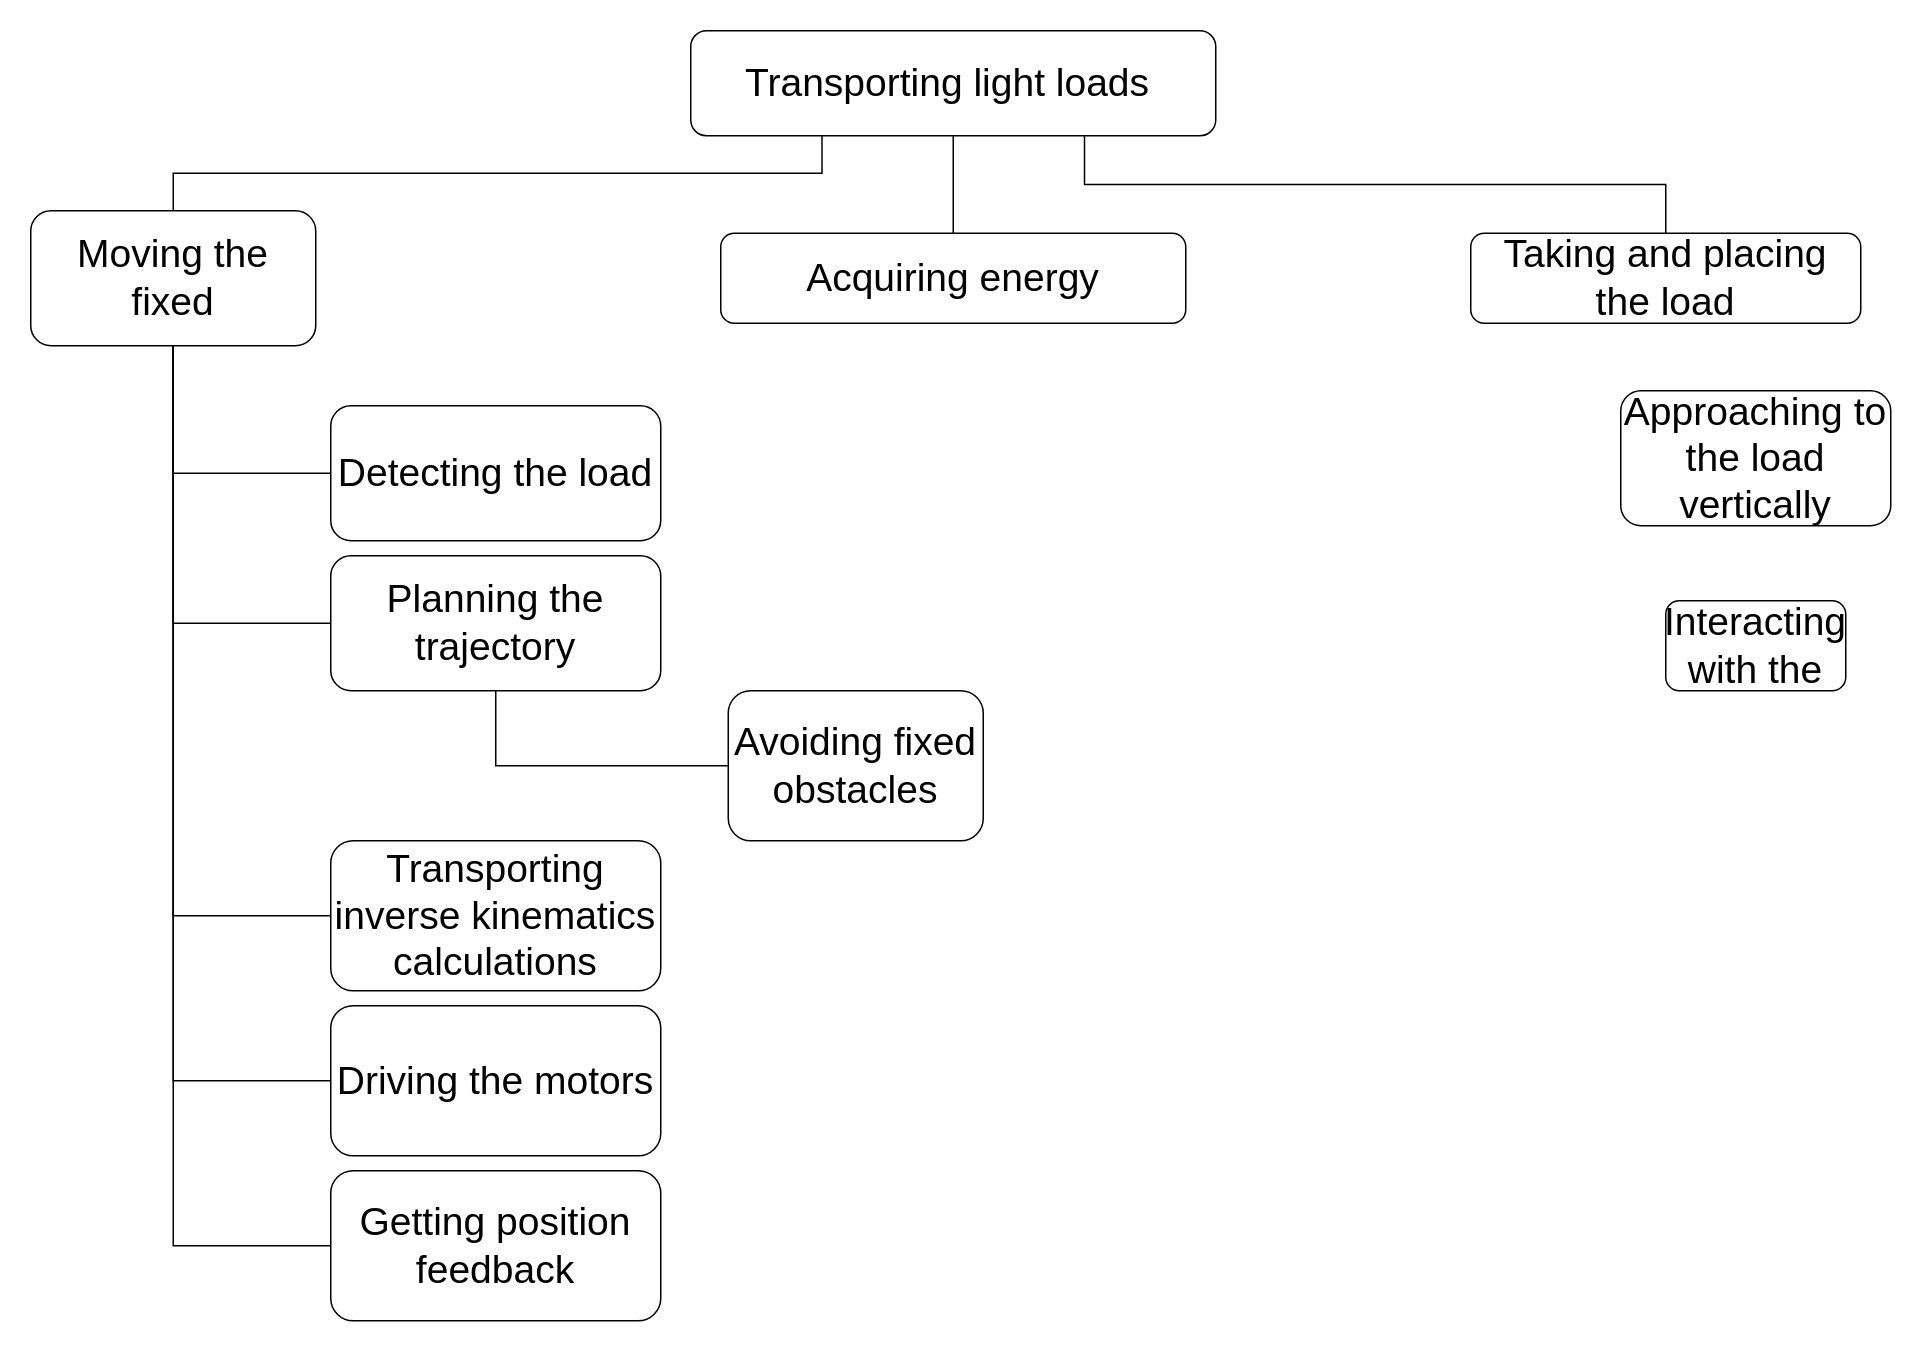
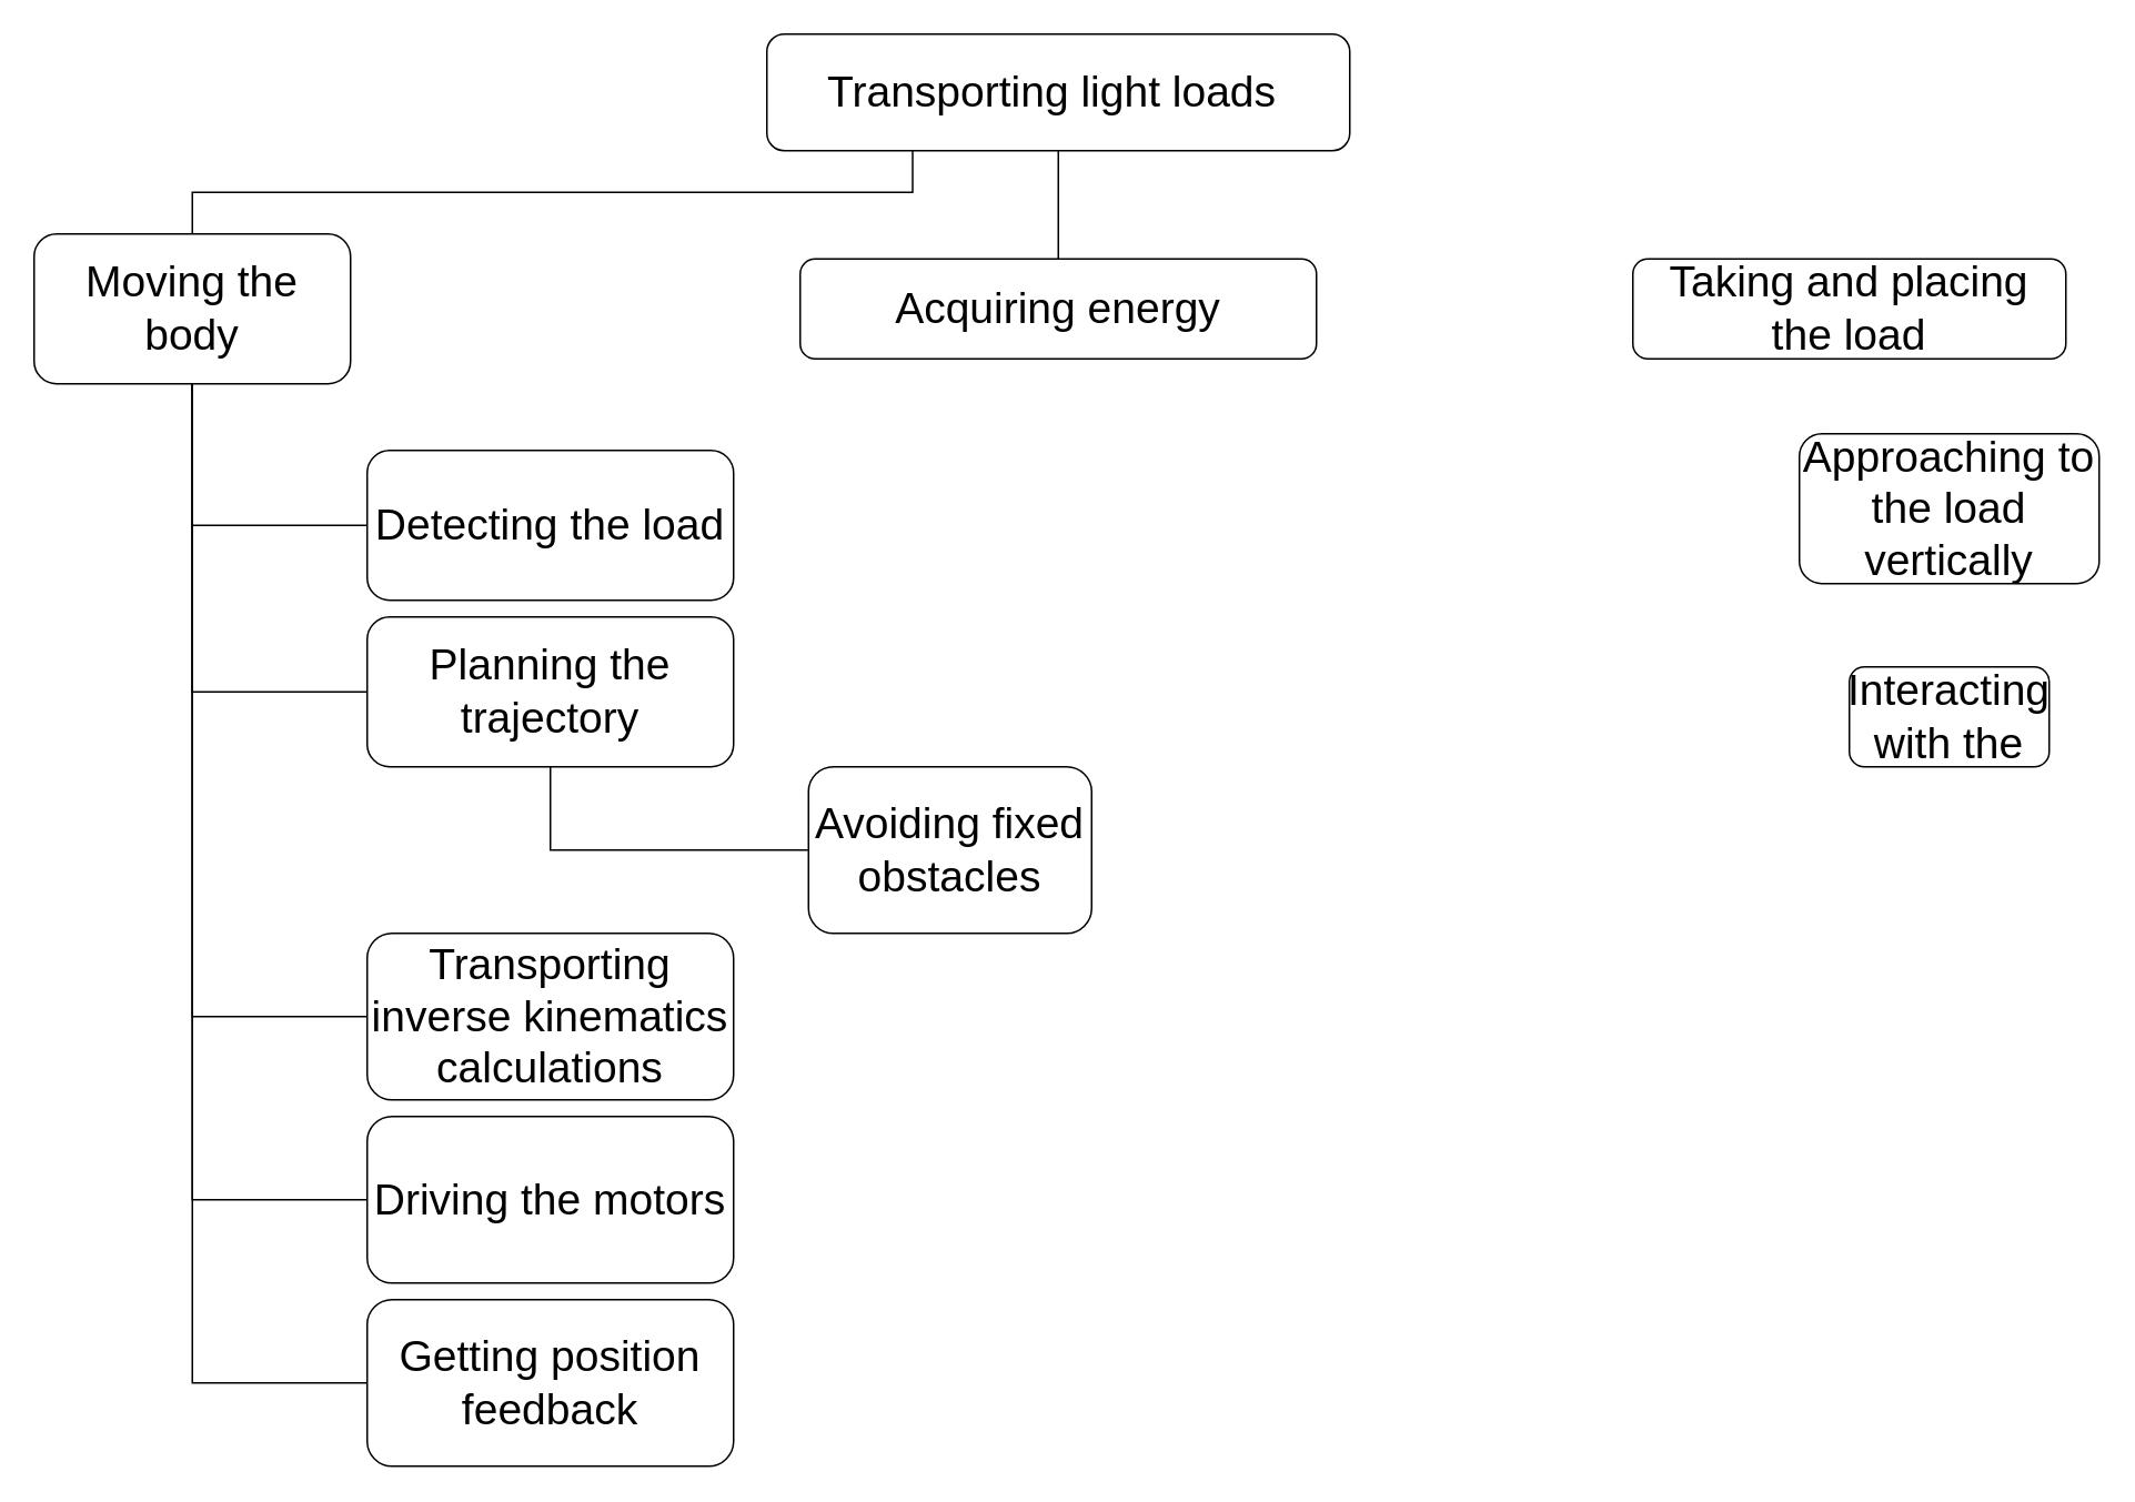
  <mxCell id="0" />
  <mxCell id="1" parent="0" />
  <mxCell id="2" style="edgeStyle=orthogonalEdgeStyle;rounded=0;orthogonalLoop=1;jettySize=auto;html=1;exitX=0.5;exitY=1;exitDx=0;exitDy=0;entryX=0;entryY=0.5;entryDx=0;entryDy=0;endArrow=none;endFill=0;" edge="1" parent="1" source="7" target="13"><mxGeometry relative="1" as="geometry" /></mxCell>
  <mxCell id="3" style="edgeStyle=orthogonalEdgeStyle;rounded=0;orthogonalLoop=1;jettySize=auto;html=1;exitX=0.5;exitY=1;exitDx=0;exitDy=0;entryX=0;entryY=0.5;entryDx=0;entryDy=0;endArrow=none;endFill=0;" edge="1" parent="1" source="7" target="15"><mxGeometry relative="1" as="geometry" /></mxCell>
  <mxCell id="4" style="edgeStyle=orthogonalEdgeStyle;rounded=0;orthogonalLoop=1;jettySize=auto;html=1;exitX=0.5;exitY=1;exitDx=0;exitDy=0;entryX=0;entryY=0.5;entryDx=0;entryDy=0;endArrow=none;endFill=0;" edge="1" parent="1" source="7" target="16"><mxGeometry relative="1" as="geometry" /></mxCell>
  <mxCell id="5" style="edgeStyle=orthogonalEdgeStyle;rounded=0;orthogonalLoop=1;jettySize=auto;html=1;exitX=0.5;exitY=1;exitDx=0;exitDy=0;entryX=0;entryY=0.5;entryDx=0;entryDy=0;endArrow=none;endFill=0;" edge="1" parent="1" source="7" target="17"><mxGeometry relative="1" as="geometry" /></mxCell>
  <mxCell id="6" style="edgeStyle=orthogonalEdgeStyle;rounded=0;orthogonalLoop=1;jettySize=auto;html=1;exitX=0.5;exitY=1;exitDx=0;exitDy=0;entryX=0;entryY=0.5;entryDx=0;entryDy=0;endArrow=none;endFill=0;" edge="1" parent="1" source="7" target="18"><mxGeometry relative="1" as="geometry" /></mxCell>
- <mxCell id="7" value="&lt;span style=&quot;font-size: 26px ; white-space: normal&quot;&gt;Moving the fixed&lt;/span&gt;" style="rounded=1;whiteSpace=wrap;html=1;" vertex="1" parent="1"><mxGeometry x="20" y="140" width="190" height="90" as="geometry" /></mxCell>
+ <mxCell id="7" value="&lt;span style=&quot;font-size: 26px ; white-space: normal&quot;&gt;Moving the body&lt;/span&gt;" style="rounded=1;whiteSpace=wrap;html=1;" vertex="1" parent="1"><mxGeometry x="20" y="140" width="190" height="90" as="geometry" /></mxCell>
  <mxCell id="8" style="edgeStyle=orthogonalEdgeStyle;rounded=0;orthogonalLoop=1;jettySize=auto;html=1;exitX=0.25;exitY=1;exitDx=0;exitDy=0;entryX=0.5;entryY=0;entryDx=0;entryDy=0;endArrow=none;endFill=0;" edge="1" parent="1" source="11" target="7"><mxGeometry relative="1" as="geometry" /></mxCell>
  <mxCell id="9" style="edgeStyle=orthogonalEdgeStyle;rounded=0;orthogonalLoop=1;jettySize=auto;html=1;exitX=0.5;exitY=1;exitDx=0;exitDy=0;entryX=0.5;entryY=0;entryDx=0;entryDy=0;endArrow=none;endFill=0;" edge="1" parent="1" source="11" target="20"><mxGeometry relative="1" as="geometry" /></mxCell>
- <mxCell id="10" style="edgeStyle=orthogonalEdgeStyle;rounded=0;orthogonalLoop=1;jettySize=auto;html=1;exitX=0.75;exitY=1;exitDx=0;exitDy=0;entryX=0.5;entryY=0;entryDx=0;entryDy=0;endArrow=none;endFill=0;" edge="1" parent="1" source="11" target="12"><mxGeometry relative="1" as="geometry" /></mxCell>
  <mxCell id="11" value="&lt;span style=&quot;font-size: 26px ; white-space: normal&quot;&gt;Transporting light loads&amp;nbsp;&lt;/span&gt;" style="rounded=1;whiteSpace=wrap;html=1;" vertex="1" parent="1"><mxGeometry x="460" y="20" width="350" height="70" as="geometry" /></mxCell>
  <mxCell id="12" value="&lt;font style=&quot;font-size: 26px&quot;&gt;Taking and placing the load&lt;/font&gt;" style="rounded=1;whiteSpace=wrap;html=1;" vertex="1" parent="1"><mxGeometry x="980" y="155" width="260" height="60" as="geometry" /></mxCell>
  <mxCell id="13" value="Detecting the load" style="rounded=1;whiteSpace=wrap;html=1;fontSize=26;" vertex="1" parent="1"><mxGeometry x="220" y="270" width="220" height="90" as="geometry" /></mxCell>
  <mxCell id="14" style="edgeStyle=orthogonalEdgeStyle;rounded=0;orthogonalLoop=1;jettySize=auto;html=1;exitX=0.5;exitY=1;exitDx=0;exitDy=0;entryX=0;entryY=0.5;entryDx=0;entryDy=0;endArrow=none;endFill=0;" edge="1" parent="1" source="15" target="19"><mxGeometry relative="1" as="geometry" /></mxCell>
  <mxCell id="15" value="&lt;font style=&quot;font-size: 26px&quot;&gt;Planning the trajectory&lt;/font&gt;" style="rounded=1;whiteSpace=wrap;html=1;" vertex="1" parent="1"><mxGeometry x="220" y="370" width="220" height="90" as="geometry" /></mxCell>
  <mxCell id="16" value="&lt;font style=&quot;font-size: 26px&quot;&gt;Transporting inverse kinematics calculations&lt;/font&gt;" style="rounded=1;whiteSpace=wrap;html=1;" vertex="1" parent="1"><mxGeometry x="220" y="560" width="220" height="100" as="geometry" /></mxCell>
  <mxCell id="17" value="&lt;font style=&quot;font-size: 26px&quot;&gt;Driving the motors&lt;/font&gt;" style="rounded=1;whiteSpace=wrap;html=1;" vertex="1" parent="1"><mxGeometry x="220" y="670" width="220" height="100" as="geometry" /></mxCell>
  <mxCell id="18" value="&lt;font style=&quot;font-size: 26px&quot;&gt;Getting position feedback&lt;/font&gt;" style="rounded=1;whiteSpace=wrap;html=1;" vertex="1" parent="1"><mxGeometry x="220" y="780" width="220" height="100" as="geometry" /></mxCell>
  <mxCell id="19" value="&lt;font style=&quot;font-size: 26px&quot;&gt;Avoiding fixed obstacles&lt;/font&gt;" style="rounded=1;whiteSpace=wrap;html=1;" vertex="1" parent="1"><mxGeometry x="485" y="460" width="170" height="100" as="geometry" /></mxCell>
  <mxCell id="20" value="&lt;font style=&quot;font-size: 26px&quot;&gt;Acquiring energy&lt;/font&gt;" style="rounded=1;whiteSpace=wrap;html=1;" vertex="1" parent="1"><mxGeometry x="480" y="155" width="310" height="60" as="geometry" /></mxCell>
  <mxCell id="21" value="&lt;font style=&quot;font-size: 26px&quot;&gt;Approaching to the load vertically&lt;/font&gt;" style="rounded=1;whiteSpace=wrap;html=1;" vertex="1" parent="1"><mxGeometry x="1080" y="260" width="180" height="90" as="geometry" /></mxCell>
  <mxCell id="22" value="&lt;font style=&quot;font-size: 26px&quot;&gt;Interacting with the&lt;/font&gt;" style="rounded=1;whiteSpace=wrap;html=1;" vertex="1" parent="1"><mxGeometry x="1110" y="400" width="120" height="60" as="geometry" /></mxCell>
